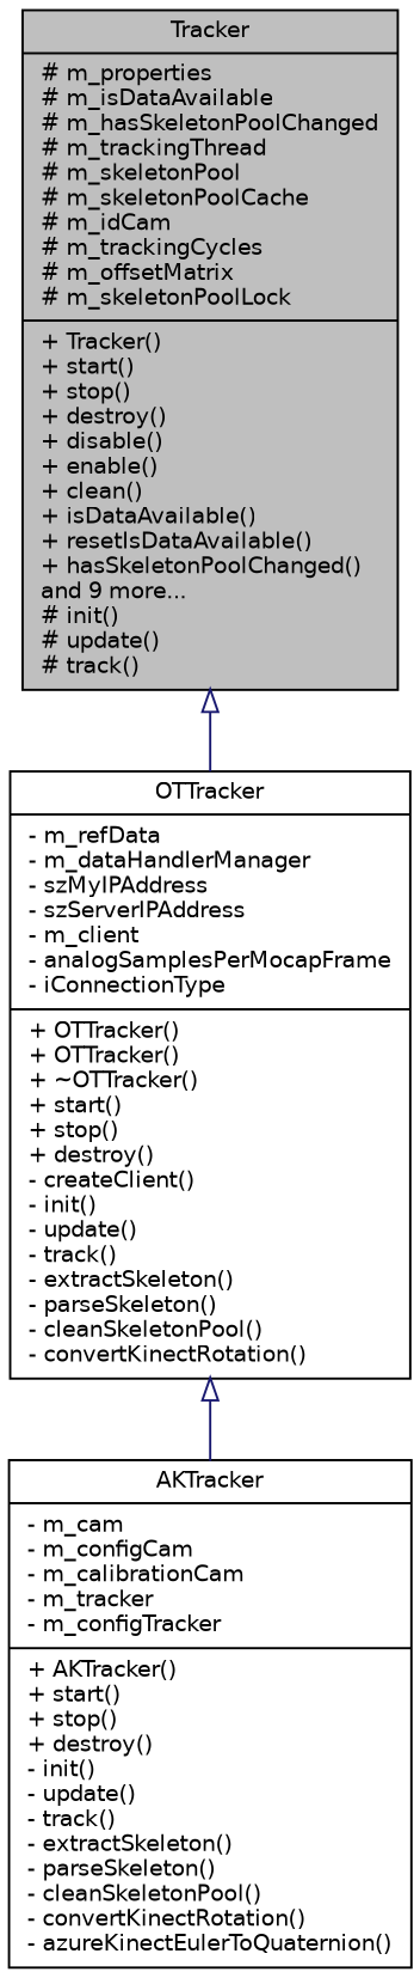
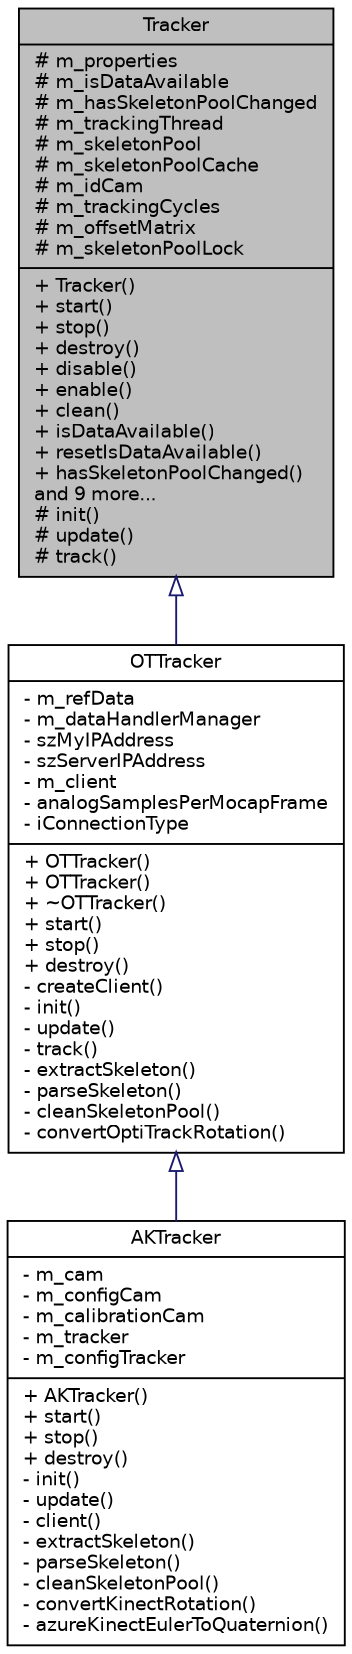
  digraph {
    node [color=black fillcolor=white fontname=Helvetica fontsize=10 shape=record style=filled]
    edge [arrowtail=onormal color=midnightblue dir=back fontname=Helvetica fontsize=10 labelfontname=Helvetica labelfontsize=10 style=solid]
    n1 [fillcolor=grey75 fontcolor=black height=0.2 label="{Tracker\n|# m_properties\l# m_isDataAvailable\l# m_hasSkeletonPoolChanged\l# m_trackingThread\l# m_skeletonPool\l# m_skeletonPoolCache\l# m_idCam\l# m_trackingCycles\l# m_offsetMatrix\l# m_skeletonPoolLock\l|+ Tracker()\l+ start()\l+ stop()\l+ destroy()\l+ disable()\l+ enable()\l+ clean()\l+ isDataAvailable()\l+ resetIsDataAvailable()\l+ hasSkeletonPoolChanged()\land 9 more...\l# init()\l# update()\l# track()\l}" width=0.4]
-   n2 [height=0.2 label="{OTTracker\n|- m_refData\l- m_dataHandlerManager\l- szMyIPAddress\l- szServerIPAddress\l- m_client\l- analogSamplesPerMocapFrame\l- iConnectionType\l|+ OTTracker()\l+ OTTracker()\l+ ~OTTracker()\l+ start()\l+ stop()\l+ destroy()\l- createClient()\l- init()\l- update()\l- track()\l- extractSkeleton()\l- parseSkeleton()\l- cleanSkeletonPool()\l- convertKinectRotation()\l}" width=0.4]
-   n3 [height=0.2 label="{AKTracker\n|- m_cam\l- m_configCam\l- m_calibrationCam\l- m_tracker\l- m_configTracker\l|+ AKTracker()\l+ start()\l+ stop()\l+ destroy()\l- init()\l- update()\l- track()\l- extractSkeleton()\l- parseSkeleton()\l- cleanSkeletonPool()\l- convertKinectRotation()\l- azureKinectEulerToQuaternion()\l}" width=0.4]
+   n2 [height=0.2 label="{OTTracker\n|- m_refData\l- m_dataHandlerManager\l- szMyIPAddress\l- szServerIPAddress\l- m_client\l- analogSamplesPerMocapFrame\l- iConnectionType\l|+ OTTracker()\l+ OTTracker()\l+ ~OTTracker()\l+ start()\l+ stop()\l+ destroy()\l- createClient()\l- init()\l- update()\l- track()\l- extractSkeleton()\l- parseSkeleton()\l- cleanSkeletonPool()\l- convertOptiTrackRotation()\l}" width=0.4]
+   n3 [height=0.2 label="{AKTracker\n|- m_cam\l- m_configCam\l- m_calibrationCam\l- m_tracker\l- m_configTracker\l|+ AKTracker()\l+ start()\l+ stop()\l+ destroy()\l- init()\l- update()\l- client()\l- extractSkeleton()\l- parseSkeleton()\l- cleanSkeletonPool()\l- convertKinectRotation()\l- azureKinectEulerToQuaternion()\l}" width=0.4]
    n1 -> n2
    n2 -> n3
  }
